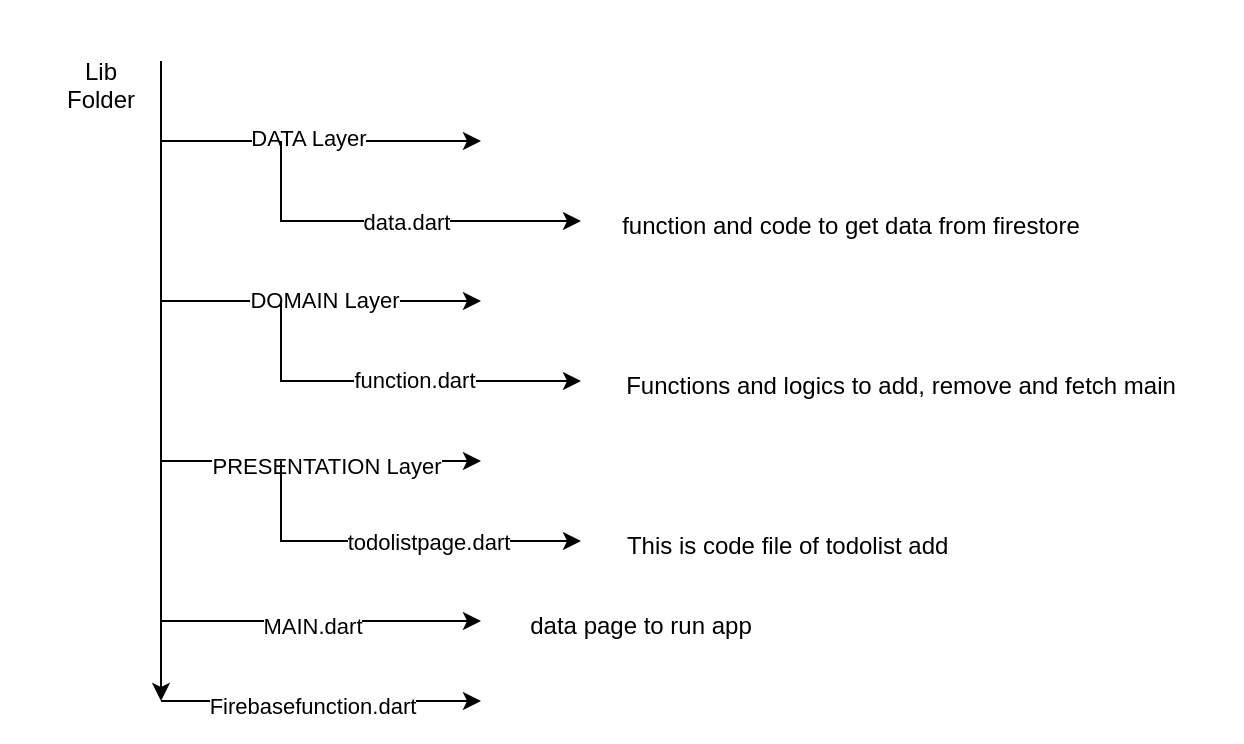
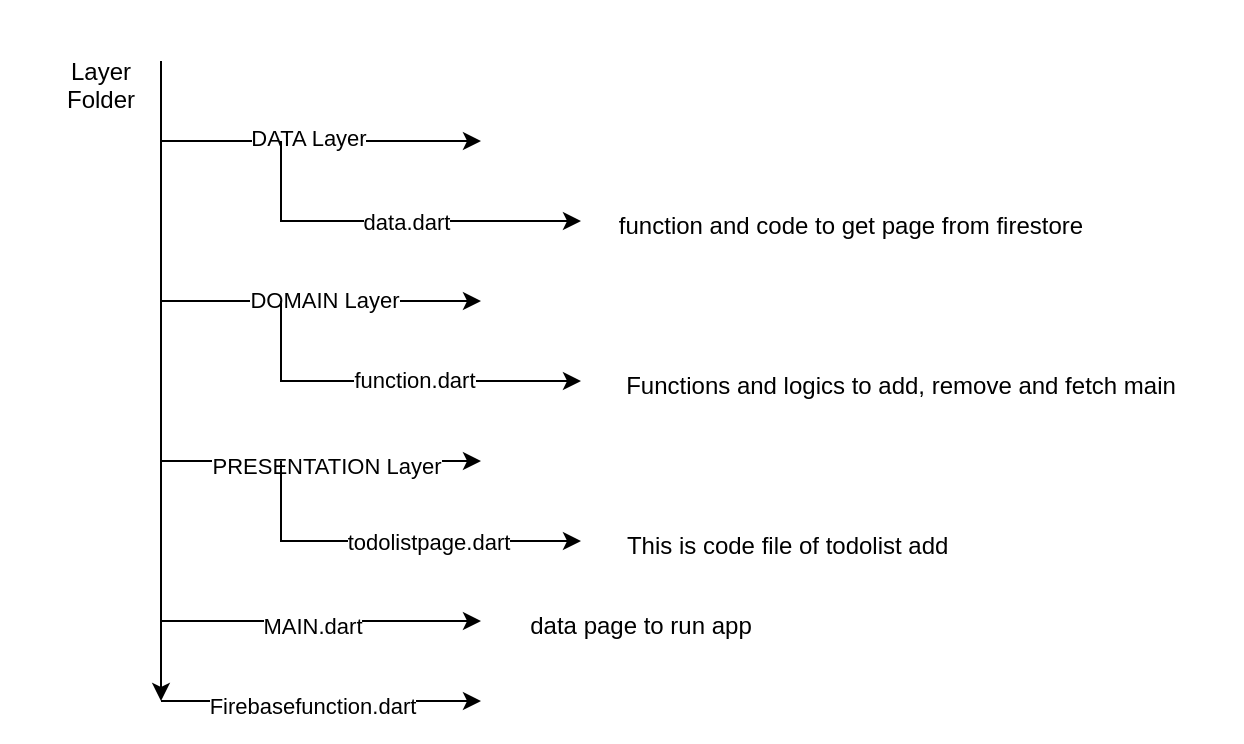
  <mxCell id="0" />
  <mxCell id="1" parent="0" />
  <mxCell id="2" value="" style="endArrow=classic;html=1;rounded=0;" edge="1" parent="1"><mxGeometry width="50" height="50" relative="1" as="geometry"><mxPoint x="80" y="30" as="sourcePoint" /><mxPoint x="80" y="350" as="targetPoint" /></mxGeometry></mxCell>
  <mxCell id="3" value="" style="endArrow=classic;html=1;rounded=0;" edge="1" parent="1"><mxGeometry width="50" height="50" relative="1" as="geometry"><mxPoint x="80" y="70" as="sourcePoint" /><mxPoint x="240" y="70" as="targetPoint" /></mxGeometry></mxCell>
  <mxCell id="4" value="DATA Layer" style="edgeLabel;html=1;align=center;verticalAlign=middle;resizable=0;points=[];" vertex="1" connectable="0" parent="3"><mxGeometry x="-0.089" y="2" relative="1" as="geometry"><mxPoint as="offset" /></mxGeometry></mxCell>
  <mxCell id="5" value="" style="endArrow=classic;html=1;rounded=0;" edge="1" parent="1"><mxGeometry width="50" height="50" relative="1" as="geometry"><mxPoint x="80" y="150" as="sourcePoint" /><mxPoint x="240" y="150" as="targetPoint" /></mxGeometry></mxCell>
  <mxCell id="6" value="DOMAIN Layer" style="edgeLabel;html=1;align=center;verticalAlign=middle;resizable=0;points=[];" vertex="1" connectable="0" parent="5"><mxGeometry x="0.011" y="1" relative="1" as="geometry"><mxPoint as="offset" /></mxGeometry></mxCell>
  <mxCell id="7" value="" style="endArrow=classic;html=1;rounded=0;" edge="1" parent="1"><mxGeometry width="50" height="50" relative="1" as="geometry"><mxPoint x="80" y="230" as="sourcePoint" /><mxPoint x="240" y="230" as="targetPoint" /></mxGeometry></mxCell>
  <mxCell id="8" value="Text" style="edgeLabel;html=1;align=center;verticalAlign=middle;resizable=0;points=[];" vertex="1" connectable="0" parent="7"><mxGeometry x="0.039" y="-1" relative="1" as="geometry"><mxPoint as="offset" /></mxGeometry></mxCell>
  <mxCell id="9" value="PRESENTATION Layer" style="edgeLabel;html=1;align=center;verticalAlign=middle;resizable=0;points=[];" vertex="1" connectable="0" parent="7"><mxGeometry x="0.025" y="-2" relative="1" as="geometry"><mxPoint as="offset" /></mxGeometry></mxCell>
  <mxCell id="10" value="" style="endArrow=classic;html=1;rounded=0;" edge="1" parent="1"><mxGeometry width="50" height="50" relative="1" as="geometry"><mxPoint x="80" y="310" as="sourcePoint" /><mxPoint x="240" y="310" as="targetPoint" /></mxGeometry></mxCell>
  <mxCell id="11" value="MAIN.dart" style="edgeLabel;html=1;align=center;verticalAlign=middle;resizable=0;points=[];" vertex="1" connectable="0" parent="10"><mxGeometry x="-0.061" y="-2" relative="1" as="geometry"><mxPoint as="offset" /></mxGeometry></mxCell>
- <mxCell id="12" value="Lib&lt;br&gt;Folder&lt;div&gt;&lt;br&gt;&lt;/div&gt;" style="text;html=1;align=center;verticalAlign=middle;resizable=0;points=[];autosize=1;strokeColor=none;fillColor=none;" vertex="1" parent="1"><mxGeometry x="20" y="20" width="60" height="60" as="geometry" /></mxCell>
+ <mxCell id="12" value="Layer&lt;br&gt;Folder&lt;div&gt;&lt;br&gt;&lt;/div&gt;" style="text;html=1;align=center;verticalAlign=middle;resizable=0;points=[];autosize=1;strokeColor=none;fillColor=none;" vertex="1" parent="1"><mxGeometry x="20" y="20" width="60" height="60" as="geometry" /></mxCell>
  <mxCell id="13" value="" style="edgeStyle=none;orthogonalLoop=1;jettySize=auto;html=1;rounded=0;" edge="1" parent="1"><mxGeometry width="80" relative="1" as="geometry"><mxPoint x="140" y="70" as="sourcePoint" /><mxPoint x="290" y="110" as="targetPoint" /><Array as="points"><mxPoint x="140" y="110" /></Array></mxGeometry></mxCell>
  <mxCell id="14" value="data.dart" style="edgeLabel;html=1;align=center;verticalAlign=middle;resizable=0;points=[];" vertex="1" connectable="0" parent="13"><mxGeometry x="0.069" relative="1" as="geometry"><mxPoint as="offset" /></mxGeometry></mxCell>
  <mxCell id="15" value="" style="edgeStyle=none;orthogonalLoop=1;jettySize=auto;html=1;rounded=0;" edge="1" parent="1"><mxGeometry width="80" relative="1" as="geometry"><mxPoint x="140" y="150" as="sourcePoint" /><mxPoint x="290" y="190" as="targetPoint" /><Array as="points"><mxPoint x="140" y="190" /></Array></mxGeometry></mxCell>
  <mxCell id="16" value="function.dart" style="edgeLabel;html=1;align=center;verticalAlign=middle;resizable=0;points=[];" vertex="1" connectable="0" parent="15"><mxGeometry x="0.111" y="1" relative="1" as="geometry"><mxPoint as="offset" /></mxGeometry></mxCell>
  <mxCell id="17" value="" style="edgeStyle=none;orthogonalLoop=1;jettySize=auto;html=1;rounded=0;" edge="1" parent="1"><mxGeometry width="80" relative="1" as="geometry"><mxPoint x="140" y="230" as="sourcePoint" /><mxPoint x="290" y="270" as="targetPoint" /><Array as="points"><mxPoint x="140" y="270" /></Array></mxGeometry></mxCell>
  <mxCell id="18" value="todolistpage.dart" style="edgeLabel;html=1;align=center;verticalAlign=middle;resizable=0;points=[];" vertex="1" connectable="0" parent="17"><mxGeometry x="0.19" relative="1" as="geometry"><mxPoint as="offset" /></mxGeometry></mxCell>
  <mxCell id="19" value="" style="endArrow=classic;html=1;rounded=0;" edge="1" parent="1"><mxGeometry width="50" height="50" relative="1" as="geometry"><mxPoint x="80" y="350" as="sourcePoint" /><mxPoint x="240" y="350" as="targetPoint" /></mxGeometry></mxCell>
  <mxCell id="20" value="Firebasefunction.dart" style="edgeLabel;html=1;align=center;verticalAlign=middle;resizable=0;points=[];" vertex="1" connectable="0" parent="19"><mxGeometry x="-0.061" y="-2" relative="1" as="geometry"><mxPoint as="offset" /></mxGeometry></mxCell>
  <mxCell id="21" value="This is code file of todolist add&amp;nbsp;" style="text;html=1;align=center;verticalAlign=middle;resizable=0;points=[];autosize=1;strokeColor=none;fillColor=none;" vertex="1" parent="1"><mxGeometry x="300" y="258" width="190" height="30" as="geometry" /></mxCell>
  <mxCell id="22" value="Functions and logics to add, remove and fetch main" style="text;html=1;align=center;verticalAlign=middle;resizable=0;points=[];autosize=1;strokeColor=none;fillColor=none;" vertex="1" parent="1"><mxGeometry x="300" y="178" width="300" height="30" as="geometry" /></mxCell>
- <mxCell id="23" value="function and code to get data from firestore" style="text;html=1;align=center;verticalAlign=middle;resizable=0;points=[];autosize=1;strokeColor=none;fillColor=none;" vertex="1" parent="1"><mxGeometry x="300" y="98" width="250" height="30" as="geometry" /></mxCell>
+ <mxCell id="23" value="function and code to get page from firestore" style="text;html=1;align=center;verticalAlign=middle;resizable=0;points=[];autosize=1;strokeColor=none;fillColor=none;" vertex="1" parent="1"><mxGeometry x="300" y="98" width="250" height="30" as="geometry" /></mxCell>
  <mxCell id="24" value="data page to run app" style="text;html=1;align=center;verticalAlign=middle;resizable=0;points=[];autosize=1;strokeColor=none;fillColor=none;" vertex="1" parent="1"><mxGeometry x="250" y="298" width="140" height="30" as="geometry" /></mxCell>
